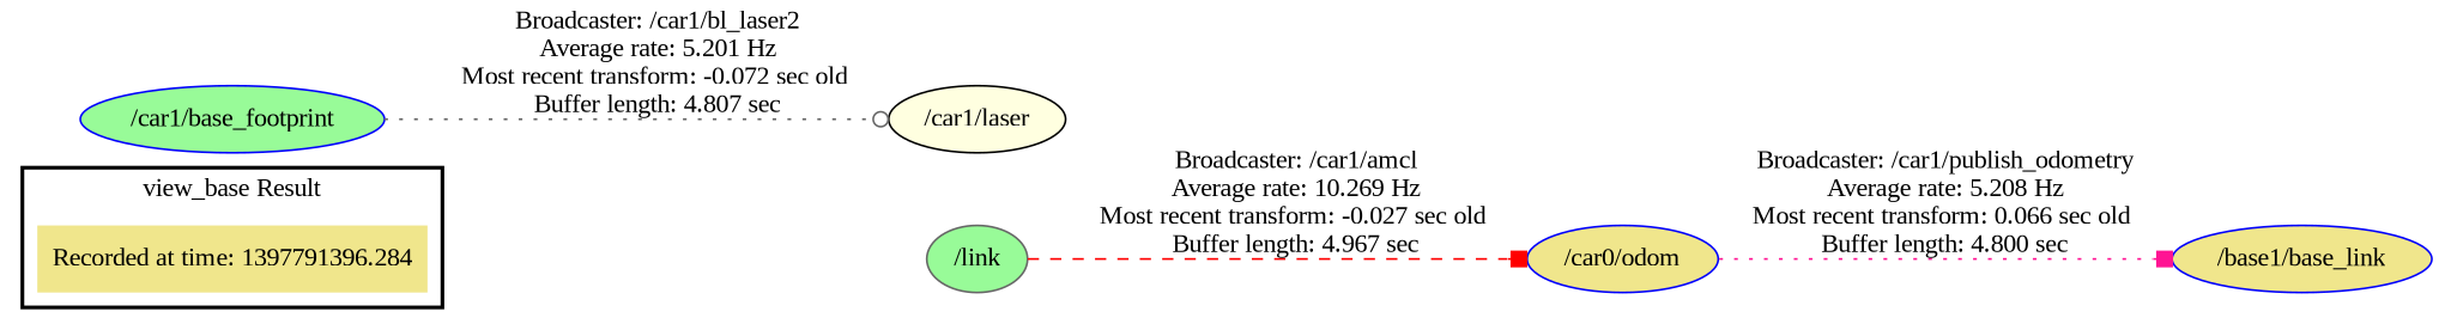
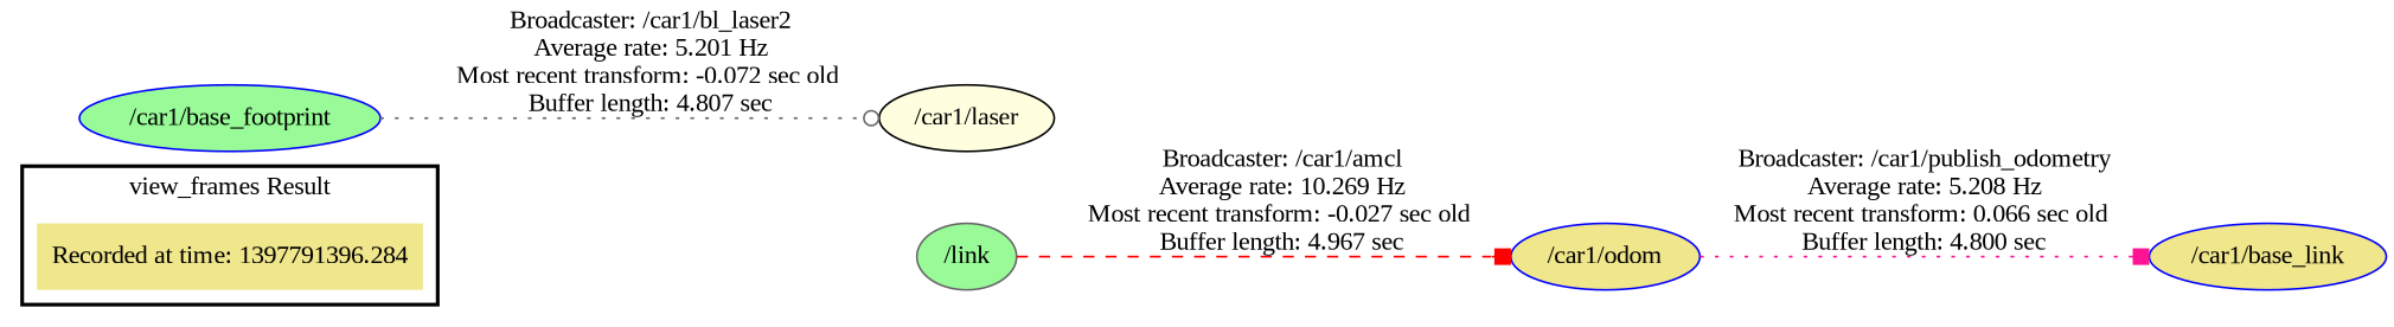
  digraph {
    fontname="Liberation Serif"
    rankdir=LR
    node [color=blue fillcolor=khaki fontname="Liberation Serif" style=filled]
    edge [fontname="Liberation Serif" style=dotted arrowhead=box]
    "Recorded at time: 1397791396.284" [color=purple shape=plaintext]
    n2 [color=gray40 fillcolor=palegreen label="/link"]
    "/car1/base_footprint" [fillcolor=palegreen]
    "/car1/laser" [color=black fillcolor=lightyellow]
-   "/car1/odom" [label="/car0/odom"]
-   "/car1/base_link" [label="/base1/base_link"]
+   "/car1/odom"
+   "/car1/base_link"
    subgraph cluster_1 {
      color=black
-     label="view_base Result"
+     label="view_frames Result"
      style=bold
      "Recorded at time: 1397791396.284"
    }
    "Recorded at time: 1397791396.284" -> n2 [style=invis arrowhead=""]
    n2 -> "/car1/odom" [color=red label="Broadcaster: /car1/amcl\nAverage rate: 10.269 Hz\nMost recent transform: -0.027 sec old \nBuffer length: 4.967 sec\n" style=dashed]
    "/car1/base_footprint" -> "/car1/laser" [arrowhead=odot color=gray40 label="Broadcaster: /car1/bl_laser2\nAverage rate: 5.201 Hz\nMost recent transform: -0.072 sec old \nBuffer length: 4.807 sec\n"]
    "/car1/odom" -> "/car1/base_link" [color=deeppink label="Broadcaster: /car1/publish_odometry\nAverage rate: 5.208 Hz\nMost recent transform: 0.066 sec old \nBuffer length: 4.800 sec\n"]
  }
